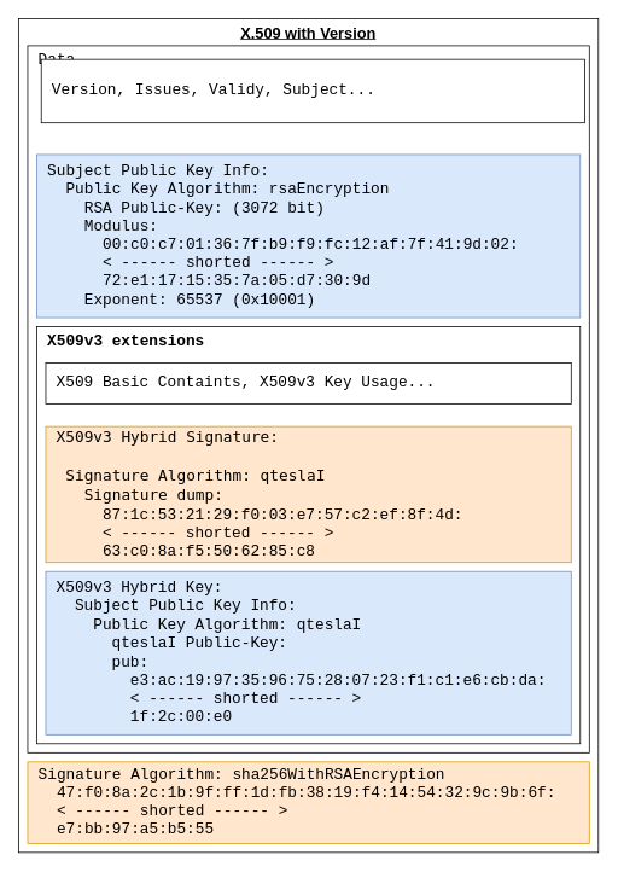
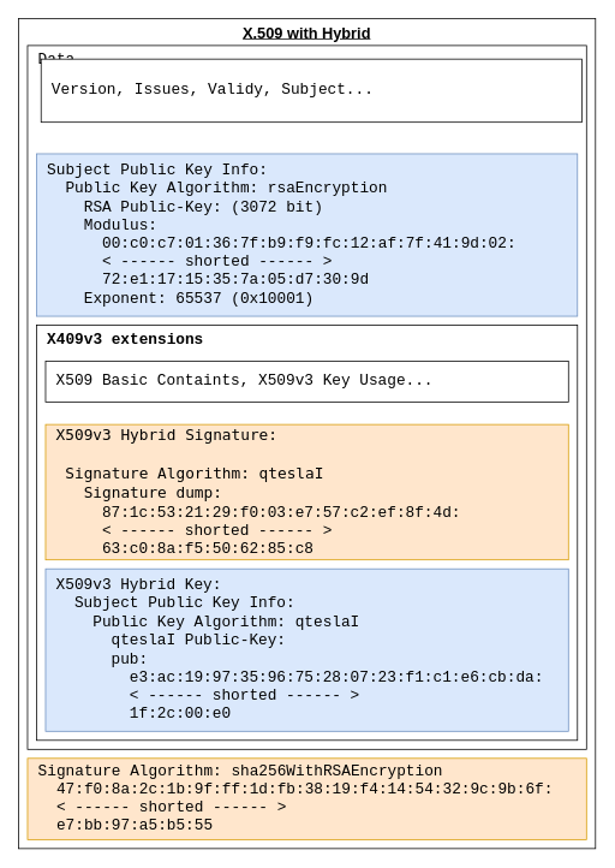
  <mxCell id="0" />
  <mxCell id="1" parent="0" />
- <mxCell id="2" value="X.509 with Version" style="rounded=0;whiteSpace=wrap;html=1;verticalAlign=top;fontSize=17;align=center;fontStyle=5" vertex="1" parent="1"><mxGeometry x="20" y="20" width="640" height="920" as="geometry" /></mxCell>
+ <mxCell id="2" value="X.509 with Hybrid" style="rounded=0;whiteSpace=wrap;html=1;verticalAlign=top;fontSize=17;align=center;fontStyle=5" vertex="1" parent="1"><mxGeometry x="20" y="20" width="640" height="920" as="geometry" /></mxCell>
  <mxCell id="3" value="Data" style="rounded=0;whiteSpace=wrap;html=1;fontSize=17;verticalAlign=top;fontFamily=Courier New;align=left;spacingLeft=10;" vertex="1" parent="1"><mxGeometry x="30" y="50" width="620" height="780" as="geometry" /></mxCell>
  <mxCell id="4" value="&lt;div style=&quot;font-size: 17px;&quot;&gt;&lt;font style=&quot;font-size: 17px;&quot;&gt;Version, Issues, Validy, Subject...&lt;br style=&quot;font-size: 17px;&quot;&gt;&lt;/font&gt;&lt;/div&gt;" style="rounded=0;whiteSpace=wrap;html=1;fontSize=17;fontFamily=Courier New;align=left;spacingLeft=10;" vertex="1" parent="1"><mxGeometry x="45" y="65" width="600" height="70" as="geometry" /></mxCell>
  <mxCell id="5" value="Subject Public Key Info:&lt;br&gt;&amp;nbsp; Public Key Algorithm: rsaEncryption&lt;br&gt;&amp;nbsp;&amp;nbsp;&amp;nbsp; RSA Public-Key: (3072 bit)&lt;br&gt;&amp;nbsp;&amp;nbsp;&amp;nbsp; Modulus:&lt;br&gt;&amp;nbsp;&amp;nbsp;&amp;nbsp;&amp;nbsp;&amp;nbsp; 00:c0:c7:01:36:7f:b9:f9:fc:12:af:7f:41:9d:02:&lt;br&gt;&amp;nbsp;&amp;nbsp;&amp;nbsp;&amp;nbsp;&amp;nbsp; &amp;lt; ------ shorted ------ &amp;gt;&lt;br&gt;&amp;nbsp;&amp;nbsp;&amp;nbsp;&amp;nbsp;&amp;nbsp; 72:e1:17:15:35:7a:05:d7:30:9d&lt;br&gt;&amp;nbsp;&amp;nbsp;&amp;nbsp; Exponent: 65537 (0x10001)" style="rounded=0;whiteSpace=wrap;html=1;fontSize=17;fontFamily=Courier New;align=left;spacingLeft=10;fillColor=#dae8fc;strokeColor=#6c8ebf;" vertex="1" parent="1"><mxGeometry x="40" y="170" width="600" height="180" as="geometry" /></mxCell>
- <mxCell id="6" value="&lt;div&gt;X509v3 extensions&lt;/div&gt;" style="rounded=0;whiteSpace=wrap;html=1;labelBackgroundColor=#FFFFFF;fontFamily=Courier New;fontSize=17;fontColor=default;verticalAlign=top;align=left;spacingLeft=10;fontStyle=1" vertex="1" parent="1"><mxGeometry x="40" y="360" width="600" height="460" as="geometry" /></mxCell>
+ <mxCell id="6" value="&lt;div&gt;X409v3 extensions&lt;/div&gt;" style="rounded=0;whiteSpace=wrap;html=1;labelBackgroundColor=#FFFFFF;fontFamily=Courier New;fontSize=17;fontColor=default;verticalAlign=top;align=left;spacingLeft=10;fontStyle=1" vertex="1" parent="1"><mxGeometry x="40" y="360" width="600" height="460" as="geometry" /></mxCell>
  <mxCell id="7" value="X509 Basic Containts, X509v3 Key Usage..." style="rounded=0;whiteSpace=wrap;html=1;labelBackgroundColor=#FFFFFF;fontFamily=Courier New;fontSize=17;fontColor=default;align=left;spacingLeft=10;" vertex="1" parent="1"><mxGeometry x="50" y="400" width="580" height="45" as="geometry" /></mxCell>
  <mxCell id="8" value="&lt;div style=&quot;font-size: 17px&quot;&gt;&lt;span style=&quot;font-family: monospace; font-size: 17px; font-style: normal; font-weight: 400; letter-spacing: normal; text-indent: 0px; text-transform: none; word-spacing: 0px; display: inline; float: none;&quot;&gt;X509v3 Hybrid Signature:&lt;br style=&quot;font-size: 17px&quot;&gt;&lt;/span&gt;&lt;/div&gt;&lt;div style=&quot;font-size: 17px&quot;&gt;&lt;span dir=&quot;ltr&quot; style=&quot;padding: 0px; margin: 0px; position: absolute; cursor: text; transform-origin: 0% 0% 0px; font-style: normal; font-weight: 400; letter-spacing: normal; text-indent: 0px; text-transform: none; word-spacing: 0px; left: 261.445px; top: 174.662px; font-size: 17px; font-family: monospace; transform: scaleX(1.0);&quot;&gt;&lt;/span&gt; &lt;br style=&quot;padding: 0px; margin: 0px; position: absolute; cursor: text; transform-origin: 0% 0% 0px; font-family: &amp;quot;arial&amp;quot;; font-size: 17px; font-style: normal; font-weight: 400; letter-spacing: normal; text-indent: 0px; text-transform: none; word-spacing: 0px;&quot;&gt;&lt;/div&gt;&lt;div style=&quot;font-size: 17px&quot;&gt;&lt;span style=&quot;font-family: monospace; font-size: 17px; font-style: normal; font-weight: 400; letter-spacing: normal; text-indent: 0px; text-transform: none; word-spacing: 0px; display: inline; float: none;&quot;&gt;&amp;nbsp;Signature Algorithm: qteslaI&lt;/span&gt;&lt;/div&gt;&lt;div style=&quot;font-size: 17px&quot;&gt;&lt;span style=&quot;font-family: monospace; font-size: 17px; font-style: normal; font-weight: 400; letter-spacing: normal; text-indent: 0px; text-transform: none; word-spacing: 0px; display: inline; float: none;&quot;&gt;&amp;nbsp;&amp;nbsp; &lt;/span&gt;&lt;span style=&quot;font-family: monospace; font-size: 17px; font-style: normal; font-weight: 400; letter-spacing: normal; text-indent: 0px; text-transform: none; word-spacing: 0px; display: inline; float: none;&quot;&gt;Signature dump:&lt;/span&gt;&lt;/div&gt;&lt;div style=&quot;font-size: 17px&quot;&gt;&amp;nbsp;&amp;nbsp;&amp;nbsp;&amp;nbsp; 87:1c:53:21:29:f0:03:e7:57:c2:ef:8f:4d:&lt;br style=&quot;font-size: 17px&quot;&gt;&amp;nbsp;&amp;nbsp;&amp;nbsp;&amp;nbsp; &amp;lt; ------ shorted ------ &amp;gt;&lt;br style=&quot;font-size: 17px&quot;&gt;&amp;nbsp;&amp;nbsp;&amp;nbsp;&amp;nbsp; 63:c0:8a:f5:50:62:85:c8&lt;br style=&quot;font-size: 17px&quot;&gt;&lt;/div&gt;" style="rounded=0;whiteSpace=wrap;html=1;labelBackgroundColor=none;fontFamily=Courier New;fontSize=17;align=left;spacingLeft=10;fillColor=#ffe6cc;strokeColor=#d79b00;" vertex="1" parent="1"><mxGeometry x="50" y="470" width="580" height="150" as="geometry" /></mxCell>
  <mxCell id="9" value="&lt;div style=&quot;font-size: 17px;&quot; align=&quot;left&quot;&gt;X509v3 Hybrid Key:&lt;br style=&quot;font-size: 17px;&quot;&gt;&amp;nbsp; Subject Public Key Info:&lt;br style=&quot;font-size: 17px;&quot;&gt;&amp;nbsp;&amp;nbsp;&amp;nbsp; Public Key Algorithm: qteslaI&lt;br style=&quot;font-size: 17px;&quot;&gt;&amp;nbsp;&amp;nbsp;&amp;nbsp;&amp;nbsp;&amp;nbsp; qteslaI Public-Key:&lt;br style=&quot;font-size: 17px;&quot;&gt;&amp;nbsp;&amp;nbsp;&amp;nbsp;&amp;nbsp;&amp;nbsp; pub:&lt;br style=&quot;font-size: 17px;&quot;&gt;&amp;nbsp;&amp;nbsp;&amp;nbsp;&amp;nbsp;&amp;nbsp;&amp;nbsp;&amp;nbsp; e3:ac:19:97:35:96:75:28:07:23:f1:c1:e6:cb:da:&lt;br style=&quot;font-size: 17px;&quot;&gt;&amp;nbsp;&amp;nbsp;&amp;nbsp;&amp;nbsp;&amp;nbsp;&amp;nbsp;&amp;nbsp; &amp;lt; ------ shorted ------ &amp;gt;&lt;br style=&quot;font-size: 17px;&quot;&gt;&amp;nbsp;&amp;nbsp;&amp;nbsp;&amp;nbsp;&amp;nbsp;&amp;nbsp;&amp;nbsp; 1f:2c:00:e0&lt;br style=&quot;font-size: 17px;&quot;&gt;&lt;/div&gt;" style="rounded=0;whiteSpace=wrap;html=1;labelBackgroundColor=none;fontFamily=Courier New;fontSize=17;align=left;fillColor=#dae8fc;strokeColor=#6c8ebf;spacingLeft=10;" vertex="1" parent="1"><mxGeometry x="50" y="630" width="580" height="180" as="geometry" /></mxCell>
  <mxCell id="10" value="Signature Algorithm: sha256WithRSAEncryption&lt;br&gt;&amp;nbsp; 47:f0:8a:2c:1b:9f:ff:1d:fb:38:19:f4:14:54:32:9c:9b:6f:&lt;br&gt;&amp;nbsp; &amp;lt; ------ shorted ------ &amp;gt;&lt;br&gt;&amp;nbsp; e7:bb:97:a5:b5:55" style="rounded=0;whiteSpace=wrap;html=1;fontSize=17;align=left;fontFamily=Courier New;spacingLeft=10;labelBackgroundColor=none;fillColor=#ffe6cc;strokeColor=#d79b00;" vertex="1" parent="1"><mxGeometry x="30" y="840" width="620" height="90" as="geometry" /></mxCell>
